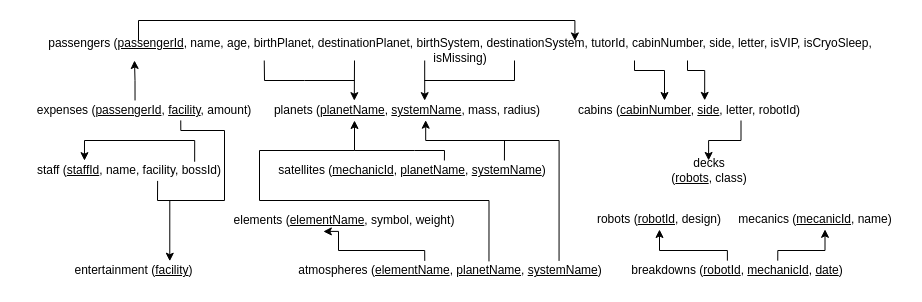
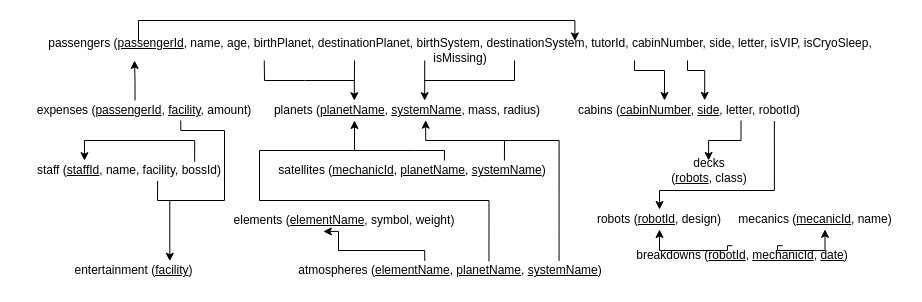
  <mxCell id="0" />
  <mxCell id="1" parent="0" />
  <mxCell id="2" value="robots (&lt;u&gt;robotId&lt;/u&gt;, design)" style="text;html=1;align=center;verticalAlign=middle;whiteSpace=wrap;rounded=0;" vertex="1" parent="1"><mxGeometry x="594" y="209" width="130" height="20" as="geometry" /></mxCell>
  <mxCell id="3" style="edgeStyle=orthogonalEdgeStyle;rounded=0;orthogonalLoop=1;jettySize=auto;html=1;exitX=0.5;exitY=1;exitDx=0;exitDy=0;entryX=0.69;entryY=0.006;entryDx=0;entryDy=0;entryPerimeter=0;" edge="1" parent="1"><mxGeometry relative="1" as="geometry"><mxPoint x="424" y="60" as="sourcePoint" /><mxPoint x="424.2" y="100.12" as="targetPoint" /><Array as="points"><mxPoint x="424" y="100" /></Array></mxGeometry></mxCell>
  <mxCell id="4" value="passengers (&lt;u&gt;passengerId&lt;/u&gt;, name, age, birthPlanet, destinationPlanet, birthSystem, destinationSystem, tutorId, cabinNumber, side, letter, isVIP, isCryoSleep, isMissing)" style="text;html=1;align=center;verticalAlign=middle;whiteSpace=wrap;rounded=0;" vertex="1" parent="1"><mxGeometry x="20" y="40" width="880" height="20" as="geometry" /></mxCell>
+ <mxCell id="5" style="edgeStyle=orthogonalEdgeStyle;rounded=0;orthogonalLoop=1;jettySize=auto;html=1;exitX=0.869;exitY=1.028;exitDx=0;exitDy=0;entryX=0.5;entryY=0;entryDx=0;entryDy=0;exitPerimeter=0;" edge="1" parent="1" source="7" target="2"><mxGeometry relative="1" as="geometry"><Array as="points"><mxPoint x="774" y="190" /><mxPoint x="659" y="190" /></Array></mxGeometry></mxCell>
  <mxCell id="6" style="edgeStyle=orthogonalEdgeStyle;rounded=0;orthogonalLoop=1;jettySize=auto;html=1;exitX=0.75;exitY=1;exitDx=0;exitDy=0;entryX=0.492;entryY=-0.001;entryDx=0;entryDy=0;entryPerimeter=0;" edge="1" parent="1" target="33"><mxGeometry relative="1" as="geometry"><mxPoint x="740.5" y="120" as="sourcePoint" /><mxPoint x="708" y="150" as="targetPoint" /><Array as="points"><mxPoint x="741" y="140" /><mxPoint x="708" y="140" /><mxPoint x="708" y="160" /></Array></mxGeometry></mxCell>
  <mxCell id="7" value="cabins (&lt;u&gt;cabinNumber&lt;/u&gt;, &lt;u&gt;side&lt;/u&gt;, letter, robotId)" style="text;html=1;align=center;verticalAlign=middle;whiteSpace=wrap;rounded=0;" vertex="1" parent="1"><mxGeometry x="574" y="100" width="230" height="20" as="geometry" /></mxCell>
  <mxCell id="8" style="edgeStyle=orthogonalEdgeStyle;rounded=0;orthogonalLoop=1;jettySize=auto;html=1;exitX=0.618;exitY=0.045;exitDx=0;exitDy=0;exitPerimeter=0;" edge="1" parent="1" source="10" target="22"><mxGeometry relative="1" as="geometry"><mxPoint x="339" y="130" as="targetPoint" /><Array as="points"><mxPoint x="488" y="200" /><mxPoint x="259" y="200" /><mxPoint x="259" y="150" /><mxPoint x="354" y="150" /></Array></mxGeometry></mxCell>
  <mxCell id="9" style="edgeStyle=orthogonalEdgeStyle;rounded=0;orthogonalLoop=1;jettySize=auto;html=1;exitX=0.833;exitY=0.021;exitDx=0;exitDy=0;entryX=0.565;entryY=0.985;entryDx=0;entryDy=0;entryPerimeter=0;exitPerimeter=0;" edge="1" parent="1" source="10" target="22"><mxGeometry relative="1" as="geometry"><Array as="points"><mxPoint x="559" y="140" /><mxPoint x="425" y="140" /><mxPoint x="425" y="120" /></Array></mxGeometry></mxCell>
  <mxCell id="10" value="atmospheres (&lt;u&gt;elementName&lt;/u&gt;, &lt;u&gt;planetName&lt;/u&gt;, &lt;u&gt;systemName&lt;/u&gt;)" style="text;html=1;align=center;verticalAlign=middle;whiteSpace=wrap;rounded=0;" vertex="1" parent="1"><mxGeometry x="287" y="260" width="326" height="20" as="geometry" /></mxCell>
  <mxCell id="11" value="mecanics (&lt;u&gt;mecanicId&lt;/u&gt;, name)" style="text;html=1;align=center;verticalAlign=middle;whiteSpace=wrap;rounded=0;" vertex="1" parent="1"><mxGeometry x="730" y="209" width="170" height="20" as="geometry" /></mxCell>
  <mxCell id="12" style="edgeStyle=orthogonalEdgeStyle;rounded=0;orthogonalLoop=1;jettySize=auto;html=1;exitX=0.454;exitY=0.008;exitDx=0;exitDy=0;entryX=0.5;entryY=1;entryDx=0;entryDy=0;exitPerimeter=0;" edge="1" parent="1" source="14" target="2"><mxGeometry relative="1" as="geometry"><Array as="points"><mxPoint x="727" y="250" /><mxPoint x="659" y="250" /></Array></mxGeometry></mxCell>
  <mxCell id="13" style="edgeStyle=orthogonalEdgeStyle;rounded=0;orthogonalLoop=1;jettySize=auto;html=1;exitX=0.683;exitY=0.008;exitDx=0;exitDy=0;exitPerimeter=0;entryX=0.556;entryY=0.991;entryDx=0;entryDy=0;entryPerimeter=0;" edge="1" parent="1" source="14" target="11"><mxGeometry relative="1" as="geometry"><mxPoint x="824" y="240" as="targetPoint" /><Array as="points"><mxPoint x="777" y="250" /><mxPoint x="824" y="250" /></Array></mxGeometry></mxCell>
- <mxCell id="14" value="breakdowns (&lt;u&gt;robotId&lt;/u&gt;, &lt;u&gt;mechanicId&lt;/u&gt;, &lt;u&gt;date&lt;/u&gt;)" style="text;html=1;align=center;verticalAlign=middle;whiteSpace=wrap;rounded=0;" vertex="1" parent="1"><mxGeometry x="627" y="260" width="220" height="20" as="geometry" /></mxCell>
+ <mxCell id="14" value="breakdowns (&lt;u&gt;robotId&lt;/u&gt;, &lt;u&gt;mechanicId&lt;/u&gt;, &lt;u&gt;date&lt;/u&gt;)" style="text;html=1;align=center;verticalAlign=middle;whiteSpace=wrap;rounded=0;" vertex="1" parent="1"><mxGeometry x="632" y="245" width="220" height="20" as="geometry" /></mxCell>
  <mxCell id="15" value="entertainment (&lt;u&gt;facility&lt;/u&gt;)" style="text;html=1;align=center;verticalAlign=middle;whiteSpace=wrap;rounded=0;" vertex="1" parent="1"><mxGeometry x="67.5" y="260" width="130.5" height="20" as="geometry" /></mxCell>
  <mxCell id="16" style="edgeStyle=orthogonalEdgeStyle;rounded=0;orthogonalLoop=1;jettySize=auto;html=1;exitX=0.683;exitY=0.996;exitDx=0;exitDy=0;exitPerimeter=0;entryX=0.78;entryY=0.036;entryDx=0;entryDy=0;entryPerimeter=0;" edge="1" parent="1" target="15"><mxGeometry relative="1" as="geometry"><mxPoint x="180.26" y="119.92" as="sourcePoint" /><mxPoint x="170" y="230" as="targetPoint" /><Array as="points"><mxPoint x="180" y="130" /><mxPoint x="224" y="130" /><mxPoint x="224" y="200" /><mxPoint x="169" y="200" /></Array></mxGeometry></mxCell>
  <mxCell id="17" value="expenses (&lt;u&gt;passengerId&lt;/u&gt;, &lt;u&gt;facility&lt;/u&gt;, amount)" style="text;html=1;align=center;verticalAlign=middle;whiteSpace=wrap;rounded=0;" vertex="1" parent="1"><mxGeometry x="34" y="100" width="220" height="20" as="geometry" /></mxCell>
  <mxCell id="18" style="edgeStyle=orthogonalEdgeStyle;rounded=0;orthogonalLoop=1;jettySize=auto;html=1;exitX=0.457;exitY=-0.002;exitDx=0;exitDy=0;exitPerimeter=0;" edge="1" parent="1" source="17"><mxGeometry relative="1" as="geometry"><mxPoint x="155" y="110" as="sourcePoint" /><mxPoint x="134" y="60" as="targetPoint" /><Array as="points"><mxPoint x="135" y="80" /><mxPoint x="134" y="80" /></Array></mxGeometry></mxCell>
  <mxCell id="19" style="edgeStyle=orthogonalEdgeStyle;rounded=0;orthogonalLoop=1;jettySize=auto;html=1;exitX=0.843;exitY=0.062;exitDx=0;exitDy=0;exitPerimeter=0;entryX=0.263;entryY=0.008;entryDx=0;entryDy=0;entryPerimeter=0;" edge="1" parent="1" source="21" target="21"><mxGeometry relative="1" as="geometry"><mxPoint x="194" y="150" as="sourcePoint" /><mxPoint x="84" y="150" as="targetPoint" /><Array as="points"><mxPoint x="194" y="140" /><mxPoint x="84" y="140" /></Array></mxGeometry></mxCell>
  <mxCell id="20" style="edgeStyle=orthogonalEdgeStyle;rounded=0;orthogonalLoop=1;jettySize=auto;html=1;entryX=0.63;entryY=0.022;entryDx=0;entryDy=0;entryPerimeter=0;" edge="1" parent="1" target="4"><mxGeometry relative="1" as="geometry"><mxPoint x="138" y="40" as="sourcePoint" /><Array as="points"><mxPoint x="138" y="20" /><mxPoint x="574" y="20" /><mxPoint x="574" y="40" /></Array></mxGeometry></mxCell>
  <mxCell id="21" value="staff (&lt;u&gt;staffId&lt;/u&gt;, name, facility, bossId)" style="text;html=1;align=center;verticalAlign=middle;whiteSpace=wrap;rounded=0;" vertex="1" parent="1"><mxGeometry x="34" y="160" width="190" height="20" as="geometry" /></mxCell>
  <mxCell id="22" value="planets (&lt;u&gt;planetName&lt;/u&gt;, &lt;u&gt;systemName&lt;/u&gt;, mass, radius)" style="text;html=1;align=center;verticalAlign=middle;whiteSpace=wrap;rounded=0;" vertex="1" parent="1"><mxGeometry x="267" y="100" width="280" height="20" as="geometry" /></mxCell>
  <mxCell id="23" value="elements (&lt;u&gt;elementName&lt;/u&gt;, symbol, weight)" style="text;html=1;align=center;verticalAlign=middle;whiteSpace=wrap;rounded=0;" vertex="1" parent="1"><mxGeometry x="229" y="210" width="230" height="20" as="geometry" /></mxCell>
  <mxCell id="24" style="edgeStyle=orthogonalEdgeStyle;rounded=0;orthogonalLoop=1;jettySize=auto;html=1;entryX=0.408;entryY=1.047;entryDx=0;entryDy=0;entryPerimeter=0;exitX=0.421;exitY=0.021;exitDx=0;exitDy=0;exitPerimeter=0;" edge="1" parent="1" source="10" target="23"><mxGeometry relative="1" as="geometry"><mxPoint x="424" y="250" as="sourcePoint" /><mxPoint x="349" y="330" as="targetPoint" /><Array as="points"><mxPoint x="424" y="250" /><mxPoint x="338" y="250" /></Array></mxGeometry></mxCell>
  <mxCell id="25" style="edgeStyle=orthogonalEdgeStyle;rounded=0;orthogonalLoop=1;jettySize=auto;html=1;entryX=0.31;entryY=0.008;entryDx=0;entryDy=0;entryPerimeter=0;" edge="1" parent="1" target="22"><mxGeometry relative="1" as="geometry"><mxPoint x="354" y="60" as="sourcePoint" /><mxPoint x="304" y="100" as="targetPoint" /><Array as="points"><mxPoint x="354" y="60" /></Array></mxGeometry></mxCell>
  <mxCell id="26" style="edgeStyle=orthogonalEdgeStyle;rounded=0;orthogonalLoop=1;jettySize=auto;html=1;entryX=0.566;entryY=-0.006;entryDx=0;entryDy=0;entryPerimeter=0;" edge="1" parent="1" target="7"><mxGeometry relative="1" as="geometry"><mxPoint x="687" y="60" as="sourcePoint" /><mxPoint x="737" y="100" as="targetPoint" /><Array as="points"><mxPoint x="687" y="70" /><mxPoint x="704" y="70" /></Array></mxGeometry></mxCell>
  <mxCell id="27" style="edgeStyle=orthogonalEdgeStyle;rounded=0;orthogonalLoop=1;jettySize=auto;html=1;" edge="1" parent="1"><mxGeometry relative="1" as="geometry"><mxPoint x="634" y="60" as="sourcePoint" /><mxPoint x="664" y="100" as="targetPoint" /><Array as="points"><mxPoint x="634" y="70" /><mxPoint x="664" y="70" /></Array></mxGeometry></mxCell>
  <mxCell id="28" value="" style="endArrow=none;html=1;rounded=0;entryX=0.277;entryY=1;entryDx=0;entryDy=0;entryPerimeter=0;" edge="1" parent="1" target="4"><mxGeometry width="50" height="50" relative="1" as="geometry"><mxPoint x="354" y="80" as="sourcePoint" /><mxPoint x="287" y="60" as="targetPoint" /><Array as="points"><mxPoint x="304" y="80" /><mxPoint x="264" y="80" /></Array></mxGeometry></mxCell>
  <mxCell id="29" value="" style="endArrow=none;html=1;rounded=0;entryX=0.277;entryY=1;entryDx=0;entryDy=0;entryPerimeter=0;" edge="1" parent="1"><mxGeometry width="50" height="50" relative="1" as="geometry"><mxPoint x="424" y="80" as="sourcePoint" /><mxPoint x="514" y="60" as="targetPoint" /><Array as="points"><mxPoint x="514" y="80" /></Array></mxGeometry></mxCell>
  <mxCell id="30" value="" style="endArrow=none;html=1;rounded=0;exitX=0.817;exitY=0;exitDx=0;exitDy=0;exitPerimeter=0;" edge="1" parent="1" source="32"><mxGeometry width="50" height="50" relative="1" as="geometry"><mxPoint x="504" y="170" as="sourcePoint" /><mxPoint x="504" y="140" as="targetPoint" /><Array as="points" /></mxGeometry></mxCell>
  <mxCell id="31" value="" style="endArrow=none;html=1;rounded=0;exitX=0.61;exitY=0;exitDx=0;exitDy=0;exitPerimeter=0;" edge="1" parent="1" source="32"><mxGeometry width="50" height="50" relative="1" as="geometry"><mxPoint x="444" y="150" as="sourcePoint" /><mxPoint x="354" y="150" as="targetPoint" /><Array as="points"><mxPoint x="444" y="150" /><mxPoint x="414" y="150" /><mxPoint x="354" y="150" /></Array></mxGeometry></mxCell>
  <mxCell id="32" value="satellites (&lt;u&gt;mechanicId&lt;/u&gt;, &lt;u&gt;planetName&lt;/u&gt;, &lt;u&gt;systemName&lt;/u&gt;)" style="text;html=1;align=center;verticalAlign=middle;whiteSpace=wrap;rounded=0;" vertex="1" parent="1"><mxGeometry x="267" y="160" width="290" height="20" as="geometry" /></mxCell>
  <mxCell id="33" value="decks (&lt;u&gt;robots&lt;/u&gt;,&amp;nbsp;class)" style="text;html=1;align=center;verticalAlign=middle;whiteSpace=wrap;rounded=0;" vertex="1" parent="1"><mxGeometry x="654" y="160" width="110" height="20" as="geometry" /></mxCell>
  <mxCell id="34" value="" style="endArrow=none;html=1;rounded=0;exitX=0.648;exitY=1.021;exitDx=0;exitDy=0;exitPerimeter=0;" edge="1" parent="1" source="21"><mxGeometry width="50" height="50" relative="1" as="geometry"><mxPoint x="114" y="250" as="sourcePoint" /><mxPoint x="174" y="200" as="targetPoint" /><Array as="points"><mxPoint x="157" y="200" /></Array></mxGeometry></mxCell>
